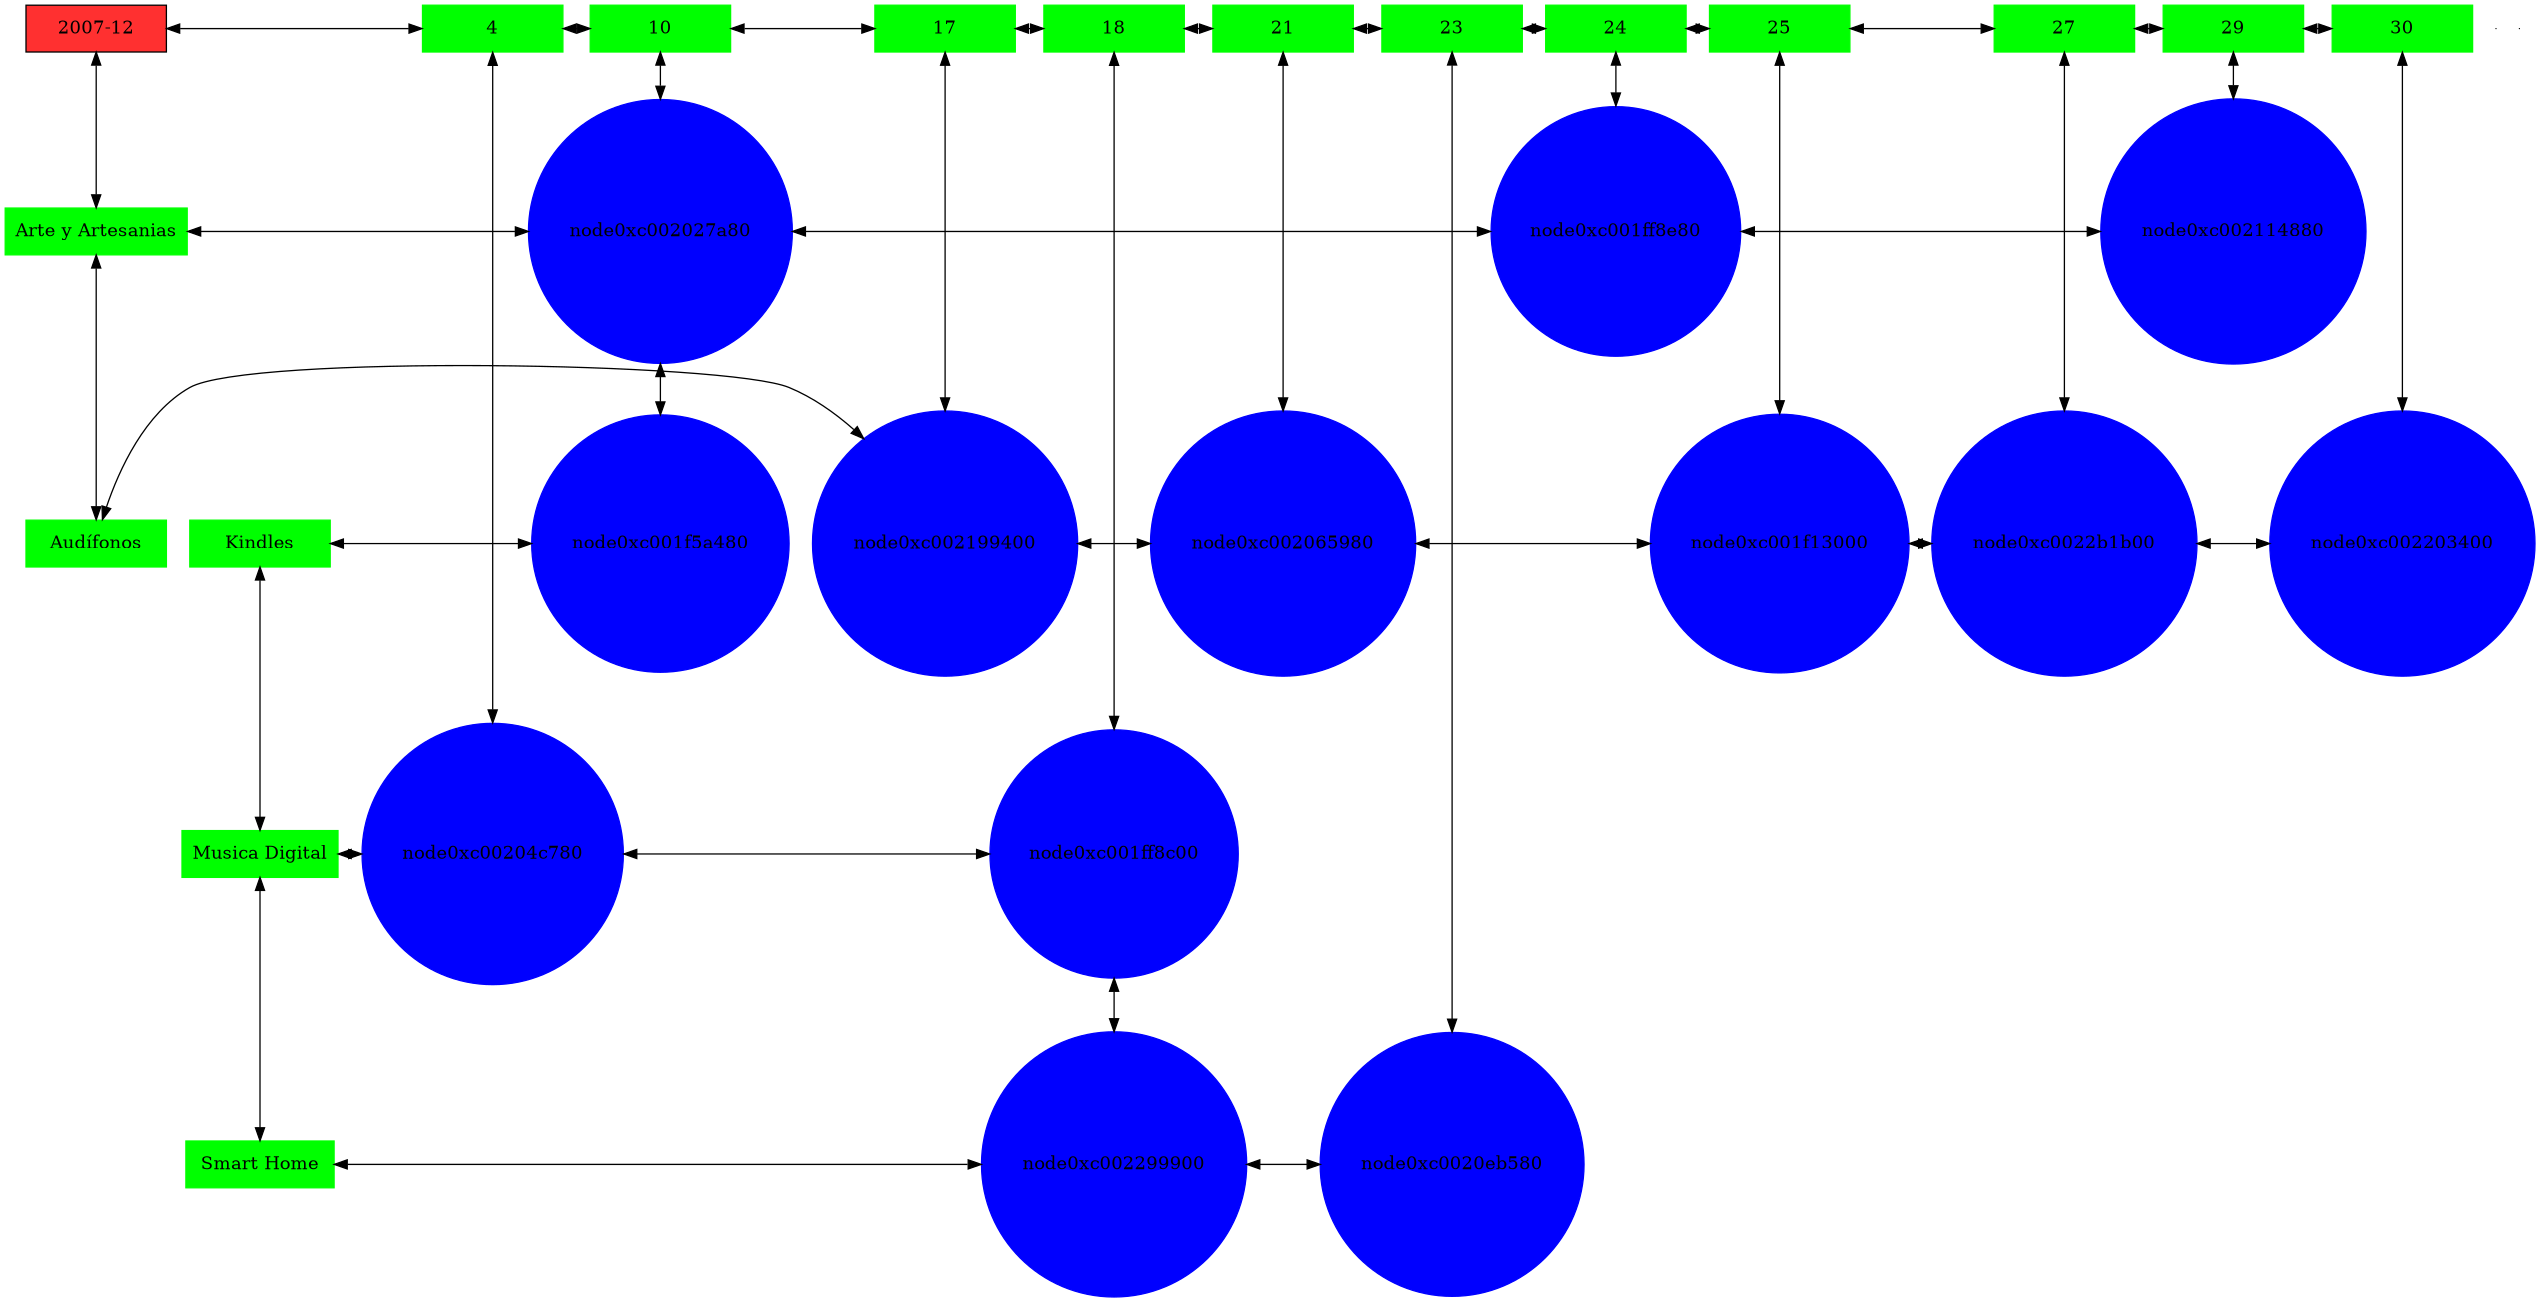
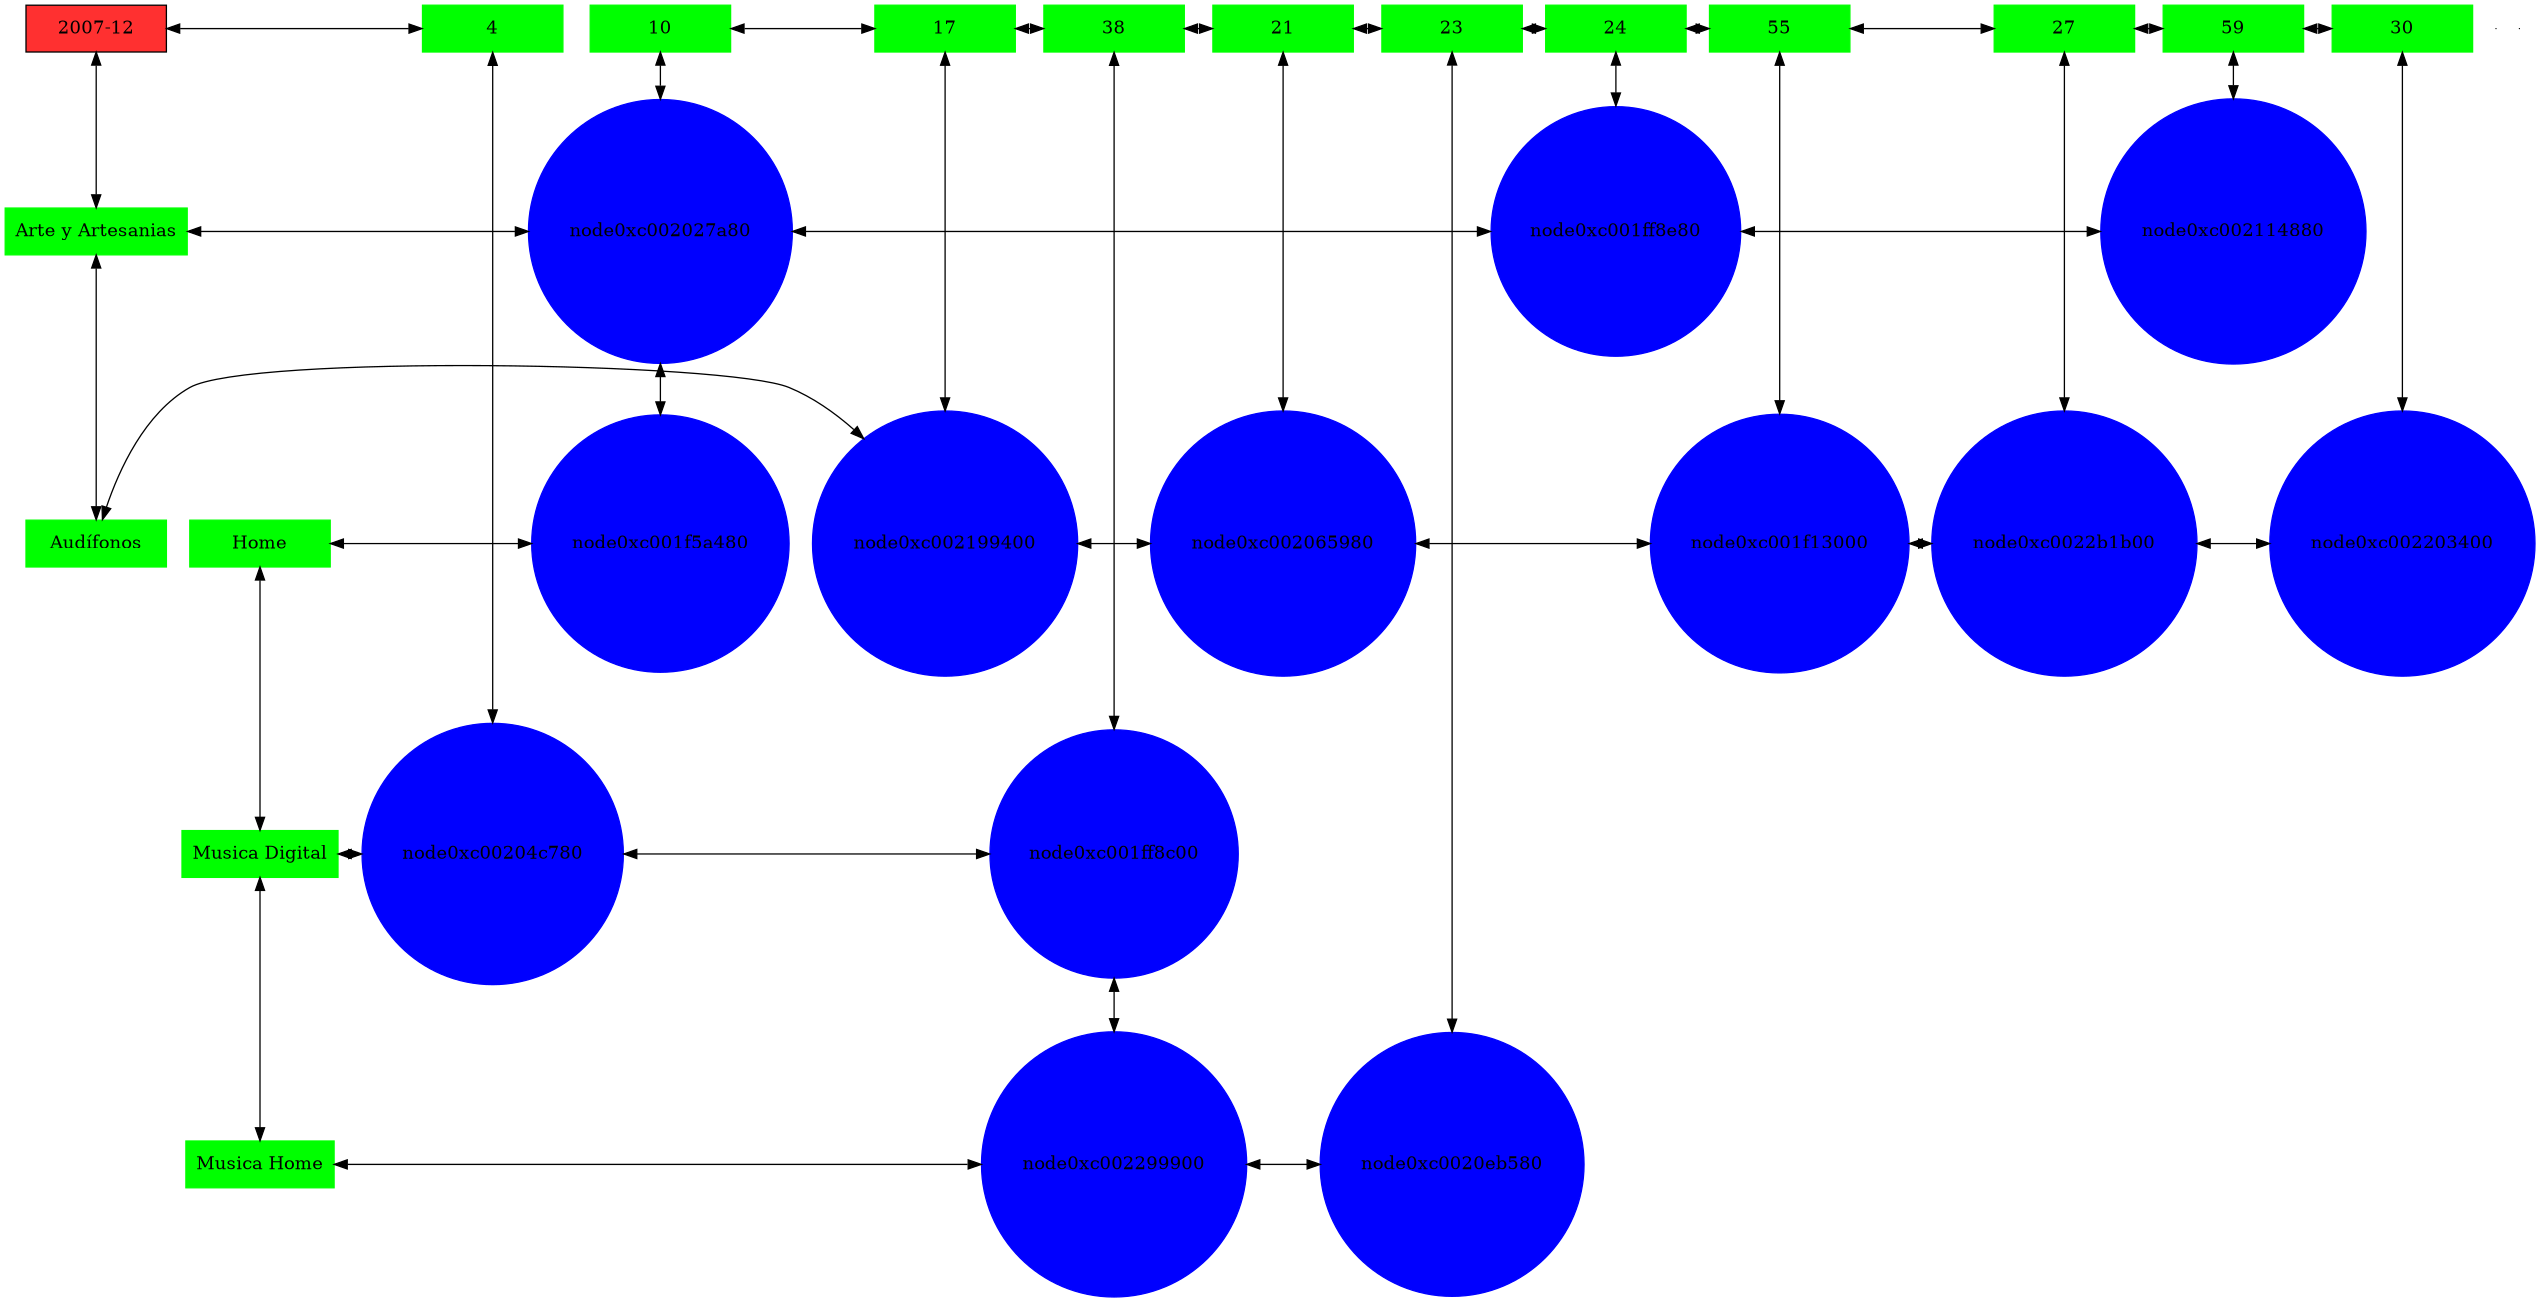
  digraph {
    node [group=1 shape=box style=filled color=green]
    edge [dir=both]
    n1 [fillcolor=firebrick1 label="2007-12" width=1.5 color=""]
    n2 [group=4 label=4 width=1.5]
    n3 [group=10 label=10 width=1.5]
    n4 [group=17 label=17 width=1.5]
-   n5 [group=18 label=18 width=1.5]
+   n5 [group=18 label=38 width=1.5]
    n6 [group=21 label=21 width=1.5]
    n7 [group=23 label=23 width=1.5]
    n8 [group=24 label=24 width=1.5]
-   n9 [group=25 label=25 width=1.5]
-   n10 [label=Kindles width=1.5]
+   n9 [group=25 label=55 width=1.5]
+   n10 [label=Home width=1.5]
    node0xc001f5a480 [color=blue group=10 shape=circle width=0.5]
    n12 [group=27 label=27 width=1.5]
-   n13 [group=29 label=29 width=1.5]
+   n13 [group=29 label=59 width=1.5]
    n14 [group=30 label=30 width=1.5]
    n15 [label="Arte y Artesanias" width=1.5]
    node0xc002027a80 [color=blue group=10 shape=circle width=0.5]
    node0xc001ff8e80 [color=blue group=24 shape=circle width=0.5]
    node0xc002114880 [color=blue group=29 shape=circle width=0.5]
    n19 [label="Audífonos" width=1.5]
    node0xc002199400 [color=blue group=17 shape=circle width=0.5]
    node0xc002065980 [color=blue group=21 shape=circle width=0.5]
    node0xc001f13000 [color=blue group=25 shape=circle width=0.5]
    node0xc0022b1b00 [color=blue group=27 shape=circle width=0.5]
    node0xc002203400 [color=blue group=30 shape=circle width=0.5]
    n25 [label="Musica Digital" width=1.5]
    node0xc00204c780 [color=blue group=4 shape=circle width=0.5]
    node0xc001ff8c00 [color=blue group=18 shape=circle width=0.5]
-   n28 [label="Smart Home" width=1.5]
+   n28 [label="Musica Home" width=1.5]
    node0xc002299900 [color=blue group=18 shape=circle width=0.5]
    node0xc0020eb580 [color=blue group=23 shape=circle width=0.5]
    e0 [shape=point width=0 group="" style="" color=""]
    e1 [shape=point width=0 group="" style="" color=""]
    subgraph sub_1 {
      rank=same
      n1
      n2
    }
    subgraph sub_2 {
      rank=same
      n2
      n3
    }
    subgraph sub_3 {
      rank=same
      n3
      n4
    }
    subgraph sub_4 {
      rank=same
      n4
      n5
    }
    subgraph sub_5 {
      rank=same
      n5
      n6
    }
    subgraph sub_6 {
      rank=same
      n6
      n7
    }
    subgraph sub_7 {
      rank=same
      n7
      n8
    }
    subgraph sub_8 {
      rank=same
      n8
      n9
    }
    subgraph sub_9 {
      rank=same
      n10
      node0xc001f5a480
    }
    subgraph sub_10 {
      rank=same
      n9
      n12
    }
    subgraph sub_11 {
      rank=same
      n12
      n13
    }
    subgraph sub_12 {
      rank=same
      n13
      n14
    }
    subgraph sub_13 {
      rank=same
      n15
      node0xc002027a80
    }
    subgraph sub_14 {
      rank=same
      node0xc002027a80
      node0xc001ff8e80
    }
    subgraph sub_15 {
      rank=same
      node0xc001ff8e80
      node0xc002114880
    }
    subgraph sub_16 {
      rank=same
      n19
      node0xc002199400
    }
    subgraph sub_17 {
      rank=same
      node0xc002199400
      node0xc002065980
    }
    subgraph sub_18 {
      rank=same
      node0xc002065980
      node0xc001f13000
    }
    subgraph sub_19 {
      rank=same
      node0xc001f13000
      node0xc0022b1b00
    }
    subgraph sub_20 {
      rank=same
      node0xc0022b1b00
      node0xc002203400
    }
    subgraph sub_21 {
      rank=same
      n25
      node0xc00204c780
    }
    subgraph sub_22 {
      rank=same
      node0xc00204c780
      node0xc001ff8c00
    }
    subgraph sub_23 {
      rank=same
      n28
      node0xc002299900
    }
    subgraph sub_24 {
      rank=same
      node0xc002299900
      node0xc0020eb580
    }
    n1 -> n2
    n1 -> n15
-   n2 -> n3
    n2 -> node0xc00204c780
    n3 -> n4
    n3 -> node0xc002027a80
    n4 -> n5
    n4 -> node0xc002199400
    n5 -> n6
    n5 -> node0xc001ff8c00
    n6 -> n7
    n6 -> node0xc002065980
    n7 -> n8
    n7 -> node0xc0020eb580
    n8 -> n9
    n8 -> node0xc001ff8e80
    n9 -> n12
    n9 -> node0xc001f13000
    n10 -> node0xc001f5a480
    n10 -> n25
    n12 -> n13
    n12 -> node0xc0022b1b00
    n13 -> n14
    n13 -> node0xc002114880
    n14 -> node0xc002203400
    n15 -> node0xc002027a80
    n15 -> n19
    node0xc002027a80 -> node0xc001f5a480
    node0xc002027a80 -> node0xc001ff8e80
    node0xc001ff8e80 -> node0xc002114880
    n19 -> node0xc002199400
    node0xc002199400 -> node0xc002065980
    node0xc002065980 -> node0xc001f13000
    node0xc001f13000 -> node0xc0022b1b00
    node0xc0022b1b00 -> node0xc002203400
    n25 -> node0xc00204c780
    n25 -> n28
    node0xc00204c780 -> node0xc001ff8c00
    node0xc001ff8c00 -> node0xc002299900
    n28 -> node0xc002299900
    node0xc002299900 -> node0xc0020eb580
  }
